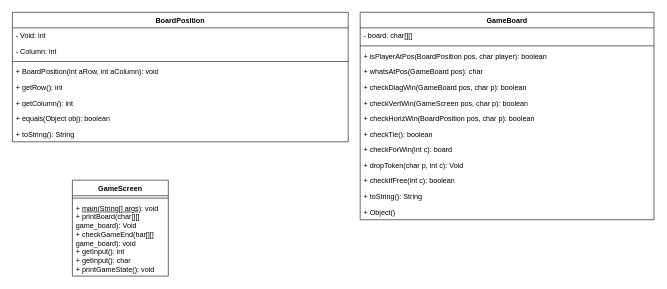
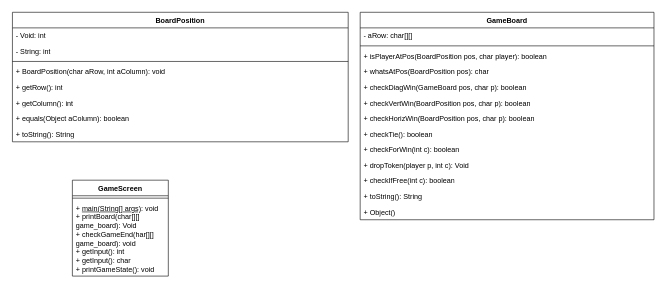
  <mxCell id="0" />
  <mxCell id="1" parent="0" />
  <mxCell id="2" value="BoardPosition" style="swimlane;fontStyle=1;align=center;verticalAlign=top;childLayout=stackLayout;horizontal=1;startSize=26;horizontalStack=0;resizeParent=1;resizeParentMax=0;resizeLast=0;collapsible=1;marginBottom=0;whiteSpace=wrap;html=1;" parent="1" vertex="1"><mxGeometry x="20" y="20" width="560" height="216" as="geometry" /></mxCell>
  <mxCell id="3" value="- Void: int" style="text;strokeColor=none;fillColor=none;align=left;verticalAlign=top;spacingLeft=4;spacingRight=4;overflow=hidden;rotatable=0;points=[[0,0.5],[1,0.5]];portConstraint=eastwest;whiteSpace=wrap;html=1;" parent="2" vertex="1"><mxGeometry y="26" width="560" height="26" as="geometry" /></mxCell>
- <mxCell id="4" value="- Column: int" style="text;strokeColor=none;fillColor=none;align=left;verticalAlign=top;spacingLeft=4;spacingRight=4;overflow=hidden;rotatable=0;points=[[0,0.5],[1,0.5]];portConstraint=eastwest;whiteSpace=wrap;html=1;" parent="2" vertex="1"><mxGeometry y="52" width="560" height="26" as="geometry" /></mxCell>
+ <mxCell id="4" value="- String: int" style="text;strokeColor=none;fillColor=none;align=left;verticalAlign=top;spacingLeft=4;spacingRight=4;overflow=hidden;rotatable=0;points=[[0,0.5],[1,0.5]];portConstraint=eastwest;whiteSpace=wrap;html=1;" parent="2" vertex="1"><mxGeometry y="52" width="560" height="26" as="geometry" /></mxCell>
  <mxCell id="5" value="" style="line;strokeWidth=1;fillColor=none;align=left;verticalAlign=middle;spacingTop=-1;spacingLeft=3;spacingRight=3;rotatable=0;labelPosition=right;points=[];portConstraint=eastwest;strokeColor=inherit;" parent="2" vertex="1"><mxGeometry y="78" width="560" height="8" as="geometry" /></mxCell>
- <mxCell id="6" value="+ BoardPosition(int aRow, int aColumn): void" style="text;strokeColor=none;fillColor=none;align=left;verticalAlign=top;spacingLeft=4;spacingRight=4;overflow=hidden;rotatable=0;points=[[0,0.5],[1,0.5]];portConstraint=eastwest;whiteSpace=wrap;html=1;" parent="2" vertex="1"><mxGeometry y="86" width="560" height="26" as="geometry" /></mxCell>
+ <mxCell id="6" value="+ BoardPosition(char aRow, int aColumn): void" style="text;strokeColor=none;fillColor=none;align=left;verticalAlign=top;spacingLeft=4;spacingRight=4;overflow=hidden;rotatable=0;points=[[0,0.5],[1,0.5]];portConstraint=eastwest;whiteSpace=wrap;html=1;" parent="2" vertex="1"><mxGeometry y="86" width="560" height="26" as="geometry" /></mxCell>
  <mxCell id="7" value="+ getRow(): int" style="text;strokeColor=none;fillColor=none;align=left;verticalAlign=top;spacingLeft=4;spacingRight=4;overflow=hidden;rotatable=0;points=[[0,0.5],[1,0.5]];portConstraint=eastwest;whiteSpace=wrap;html=1;" parent="2" vertex="1"><mxGeometry y="112" width="560" height="26" as="geometry" /></mxCell>
  <mxCell id="8" value="+ getColumn(): int" style="text;strokeColor=none;fillColor=none;align=left;verticalAlign=top;spacingLeft=4;spacingRight=4;overflow=hidden;rotatable=0;points=[[0,0.5],[1,0.5]];portConstraint=eastwest;whiteSpace=wrap;html=1;" parent="2" vertex="1"><mxGeometry y="138" width="560" height="26" as="geometry" /></mxCell>
- <mxCell id="9" value="+ equals(Object obj): boolean" style="text;strokeColor=none;fillColor=none;align=left;verticalAlign=top;spacingLeft=4;spacingRight=4;overflow=hidden;rotatable=0;points=[[0,0.5],[1,0.5]];portConstraint=eastwest;whiteSpace=wrap;html=1;" parent="2" vertex="1"><mxGeometry y="164" width="560" height="26" as="geometry" /></mxCell>
+ <mxCell id="9" value="+ equals(Object aColumn): boolean" style="text;strokeColor=none;fillColor=none;align=left;verticalAlign=top;spacingLeft=4;spacingRight=4;overflow=hidden;rotatable=0;points=[[0,0.5],[1,0.5]];portConstraint=eastwest;whiteSpace=wrap;html=1;" parent="2" vertex="1"><mxGeometry y="164" width="560" height="26" as="geometry" /></mxCell>
  <mxCell id="10" value="+ toString(): String" style="text;strokeColor=none;fillColor=none;align=left;verticalAlign=top;spacingLeft=4;spacingRight=4;overflow=hidden;rotatable=0;points=[[0,0.5],[1,0.5]];portConstraint=eastwest;whiteSpace=wrap;html=1;" parent="2" vertex="1"><mxGeometry y="190" width="560" height="26" as="geometry" /></mxCell>
  <mxCell id="11" value="GameBoard" style="swimlane;fontStyle=1;align=center;verticalAlign=top;childLayout=stackLayout;horizontal=1;startSize=26;horizontalStack=0;resizeParent=1;resizeParentMax=0;resizeLast=0;collapsible=1;marginBottom=0;whiteSpace=wrap;html=1;" parent="1" vertex="1"><mxGeometry x="600" y="20" width="490" height="346" as="geometry" /></mxCell>
- <mxCell id="12" value="- board: char[][]" style="text;strokeColor=none;fillColor=none;align=left;verticalAlign=top;spacingLeft=4;spacingRight=4;overflow=hidden;rotatable=0;points=[[0,0.5],[1,0.5]];portConstraint=eastwest;whiteSpace=wrap;html=1;" vertex="1" parent="11"><mxGeometry y="26" width="490" height="26" as="geometry" /></mxCell>
+ <mxCell id="12" value="- aRow: char[][]" style="text;strokeColor=none;fillColor=none;align=left;verticalAlign=top;spacingLeft=4;spacingRight=4;overflow=hidden;rotatable=0;points=[[0,0.5],[1,0.5]];portConstraint=eastwest;whiteSpace=wrap;html=1;" vertex="1" parent="11"><mxGeometry y="26" width="490" height="26" as="geometry" /></mxCell>
  <mxCell id="13" value="" style="line;strokeWidth=1;fillColor=none;align=left;verticalAlign=middle;spacingTop=-1;spacingLeft=3;spacingRight=3;rotatable=0;labelPosition=right;points=[];portConstraint=eastwest;strokeColor=inherit;" parent="11" vertex="1"><mxGeometry y="52" width="490" height="8" as="geometry" /></mxCell>
  <mxCell id="14" value="+ isPlayerAtPos(BoardPosition pos, char player): boolean" style="text;strokeColor=none;fillColor=none;align=left;verticalAlign=top;spacingLeft=4;spacingRight=4;overflow=hidden;rotatable=0;points=[[0,0.5],[1,0.5]];portConstraint=eastwest;whiteSpace=wrap;html=1;" parent="11" vertex="1"><mxGeometry y="60" width="490" height="26" as="geometry" /></mxCell>
- <mxCell id="15" value="+ whatsAtPos(GameBoard pos): char" style="text;strokeColor=none;fillColor=none;align=left;verticalAlign=top;spacingLeft=4;spacingRight=4;overflow=hidden;rotatable=0;points=[[0,0.5],[1,0.5]];portConstraint=eastwest;whiteSpace=wrap;html=1;" parent="11" vertex="1"><mxGeometry y="86" width="490" height="26" as="geometry" /></mxCell>
+ <mxCell id="15" value="+ whatsAtPos(BoardPosition pos): char" style="text;strokeColor=none;fillColor=none;align=left;verticalAlign=top;spacingLeft=4;spacingRight=4;overflow=hidden;rotatable=0;points=[[0,0.5],[1,0.5]];portConstraint=eastwest;whiteSpace=wrap;html=1;" parent="11" vertex="1"><mxGeometry y="86" width="490" height="26" as="geometry" /></mxCell>
  <mxCell id="16" value="+ checkDiagWin(GameBoard pos, char p): boolean" style="text;strokeColor=none;fillColor=none;align=left;verticalAlign=top;spacingLeft=4;spacingRight=4;overflow=hidden;rotatable=0;points=[[0,0.5],[1,0.5]];portConstraint=eastwest;whiteSpace=wrap;html=1;" parent="11" vertex="1"><mxGeometry y="112" width="490" height="26" as="geometry" /></mxCell>
- <mxCell id="17" value="+ checkVertWin(GameScreen pos, char p): boolean" style="text;strokeColor=none;fillColor=none;align=left;verticalAlign=top;spacingLeft=4;spacingRight=4;overflow=hidden;rotatable=0;points=[[0,0.5],[1,0.5]];portConstraint=eastwest;whiteSpace=wrap;html=1;" parent="11" vertex="1"><mxGeometry y="138" width="490" height="26" as="geometry" /></mxCell>
+ <mxCell id="17" value="+ checkVertWin(BoardPosition pos, char p): boolean" style="text;strokeColor=none;fillColor=none;align=left;verticalAlign=top;spacingLeft=4;spacingRight=4;overflow=hidden;rotatable=0;points=[[0,0.5],[1,0.5]];portConstraint=eastwest;whiteSpace=wrap;html=1;" parent="11" vertex="1"><mxGeometry y="138" width="490" height="26" as="geometry" /></mxCell>
  <mxCell id="18" value="+ checkHorizWin(BoardPosition pos, char p): boolean" style="text;strokeColor=none;fillColor=none;align=left;verticalAlign=top;spacingLeft=4;spacingRight=4;overflow=hidden;rotatable=0;points=[[0,0.5],[1,0.5]];portConstraint=eastwest;whiteSpace=wrap;html=1;" parent="11" vertex="1"><mxGeometry y="164" width="490" height="26" as="geometry" /></mxCell>
  <mxCell id="19" value="+ checkTie(): boolean" style="text;strokeColor=none;fillColor=none;align=left;verticalAlign=top;spacingLeft=4;spacingRight=4;overflow=hidden;rotatable=0;points=[[0,0.5],[1,0.5]];portConstraint=eastwest;whiteSpace=wrap;html=1;" parent="11" vertex="1"><mxGeometry y="190" width="490" height="26" as="geometry" /></mxCell>
- <mxCell id="20" value="+ checkForWin(int c): board" style="text;strokeColor=none;fillColor=none;align=left;verticalAlign=top;spacingLeft=4;spacingRight=4;overflow=hidden;rotatable=0;points=[[0,0.5],[1,0.5]];portConstraint=eastwest;whiteSpace=wrap;html=1;" parent="11" vertex="1"><mxGeometry y="216" width="490" height="26" as="geometry" /></mxCell>
- <mxCell id="21" value="+ dropToken(char p, int c): Void" style="text;strokeColor=none;fillColor=none;align=left;verticalAlign=top;spacingLeft=4;spacingRight=4;overflow=hidden;rotatable=0;points=[[0,0.5],[1,0.5]];portConstraint=eastwest;whiteSpace=wrap;html=1;" parent="11" vertex="1"><mxGeometry y="242" width="490" height="26" as="geometry" /></mxCell>
+ <mxCell id="20" value="+ checkForWin(int c): boolean" style="text;strokeColor=none;fillColor=none;align=left;verticalAlign=top;spacingLeft=4;spacingRight=4;overflow=hidden;rotatable=0;points=[[0,0.5],[1,0.5]];portConstraint=eastwest;whiteSpace=wrap;html=1;" parent="11" vertex="1"><mxGeometry y="216" width="490" height="26" as="geometry" /></mxCell>
+ <mxCell id="21" value="+ dropToken(player p, int c): Void" style="text;strokeColor=none;fillColor=none;align=left;verticalAlign=top;spacingLeft=4;spacingRight=4;overflow=hidden;rotatable=0;points=[[0,0.5],[1,0.5]];portConstraint=eastwest;whiteSpace=wrap;html=1;" parent="11" vertex="1"><mxGeometry y="242" width="490" height="26" as="geometry" /></mxCell>
  <mxCell id="22" value="+ checkIfFree(int c): boolean" style="text;strokeColor=none;fillColor=none;align=left;verticalAlign=top;spacingLeft=4;spacingRight=4;overflow=hidden;rotatable=0;points=[[0,0.5],[1,0.5]];portConstraint=eastwest;whiteSpace=wrap;html=1;" parent="11" vertex="1"><mxGeometry y="268" width="490" height="26" as="geometry" /></mxCell>
  <mxCell id="23" value="+ toString(): String" style="text;strokeColor=none;fillColor=none;align=left;verticalAlign=top;spacingLeft=4;spacingRight=4;overflow=hidden;rotatable=0;points=[[0,0.5],[1,0.5]];portConstraint=eastwest;whiteSpace=wrap;html=1;" parent="11" vertex="1"><mxGeometry y="294" width="490" height="26" as="geometry" /></mxCell>
  <mxCell id="24" value="+ Object()" style="text;strokeColor=none;fillColor=none;align=left;verticalAlign=top;spacingLeft=4;spacingRight=4;overflow=hidden;rotatable=0;points=[[0,0.5],[1,0.5]];portConstraint=eastwest;whiteSpace=wrap;html=1;" parent="11" vertex="1"><mxGeometry y="320" width="490" height="26" as="geometry" /></mxCell>
  <mxCell id="25" value="GameScreen" style="swimlane;fontStyle=1;align=center;verticalAlign=top;childLayout=stackLayout;horizontal=1;startSize=26;horizontalStack=0;resizeParent=1;resizeParentMax=0;resizeLast=0;collapsible=1;marginBottom=0;whiteSpace=wrap;html=1;" parent="1" vertex="1"><mxGeometry x="120" y="300" width="160" height="160" as="geometry" /></mxCell>
  <mxCell id="26" value="" style="line;strokeWidth=1;fillColor=none;align=left;verticalAlign=middle;spacingTop=-1;spacingLeft=3;spacingRight=3;rotatable=0;labelPosition=right;points=[];portConstraint=eastwest;strokeColor=inherit;" parent="25" vertex="1"><mxGeometry y="26" width="160" height="8" as="geometry" /></mxCell>
  <mxCell id="27" value="+ &lt;u&gt;main(String[] args)&lt;/u&gt;: void&lt;div&gt;+ printBoard(char[][] game_board): Void&lt;/div&gt;&lt;div&gt;+ checkGameEnd(&lt;span style=&quot;background-color: initial;&quot;&gt;har[][] game_board&lt;/span&gt;&lt;span style=&quot;background-color: initial;&quot;&gt;): void&lt;/span&gt;&lt;/div&gt;&lt;div&gt;+ getInput(): int&lt;/div&gt;&lt;div&gt;+ getInput(): char&lt;br&gt;&lt;/div&gt;&lt;div&gt;+ printGameState(): void&lt;/div&gt;&lt;div&gt;&lt;br&gt;&lt;/div&gt;" style="text;strokeColor=none;fillColor=none;align=left;verticalAlign=top;spacingLeft=4;spacingRight=4;overflow=hidden;rotatable=0;points=[[0,0.5],[1,0.5]];portConstraint=eastwest;whiteSpace=wrap;html=1;" parent="25" vertex="1"><mxGeometry y="34" width="160" height="126" as="geometry" /></mxCell>
